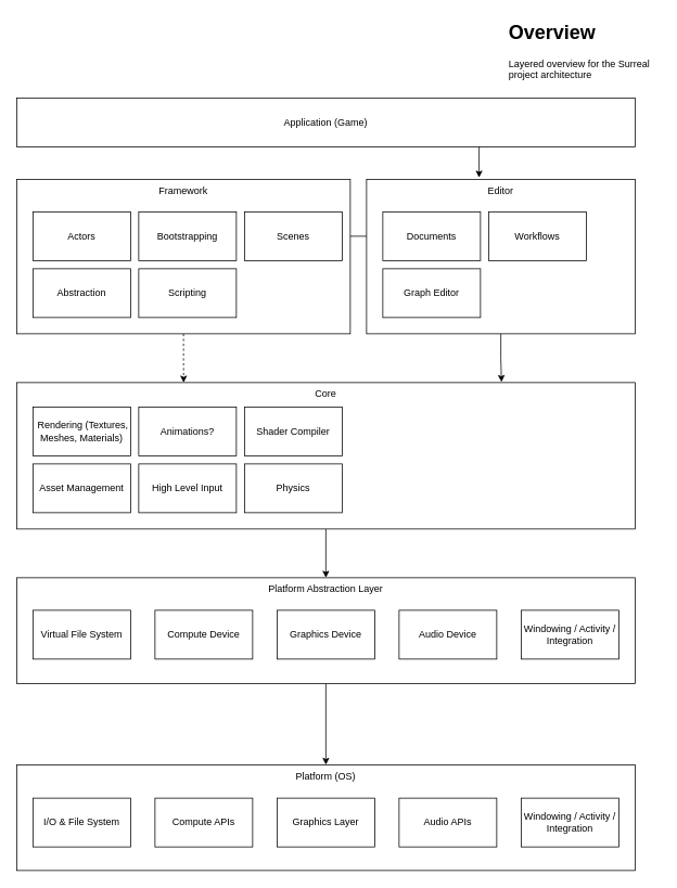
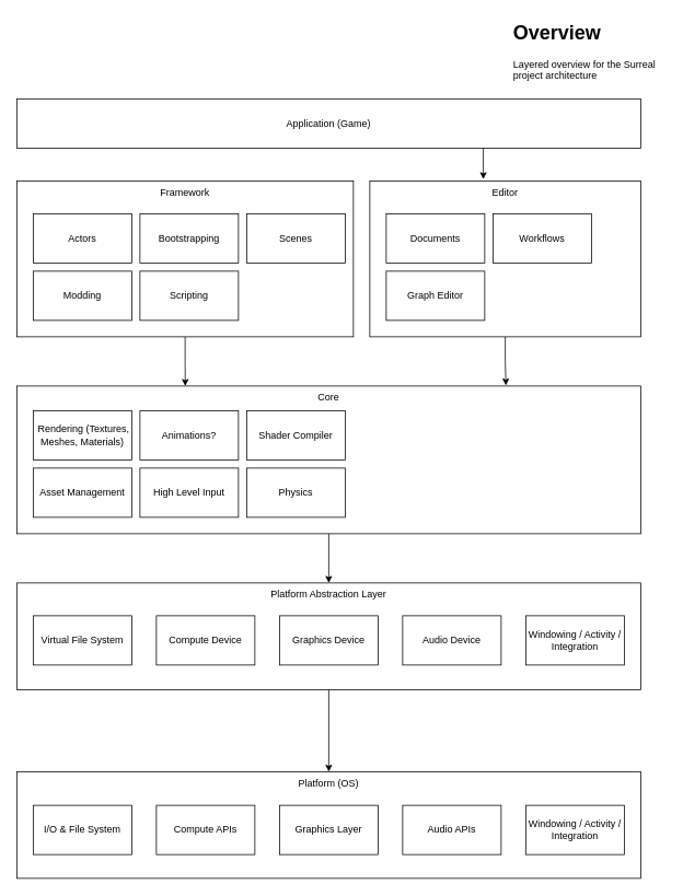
  <mxCell id="0" />
  <mxCell id="1" parent="0" />
  <mxCell id="2" style="edgeStyle=orthogonalEdgeStyle;rounded=0;orthogonalLoop=1;jettySize=auto;html=1;exitX=0.75;exitY=1;exitDx=0;exitDy=0;entryX=0.419;entryY=-0.011;entryDx=0;entryDy=0;entryPerimeter=0;" parent="1" source="3" target="42" edge="1"><mxGeometry relative="1" as="geometry" /></mxCell>
  <mxCell id="3" value="Application (Game)" style="rounded=0;whiteSpace=wrap;html=1;verticalAlign=middle;" parent="1" vertex="1"><mxGeometry x="20" y="120" width="760" height="60" as="geometry" /></mxCell>
- <mxCell id="4" style="edgeStyle=orthogonalEdgeStyle;rounded=0;orthogonalLoop=1;jettySize=auto;html=1;entryX=0.27;entryY=0;entryDx=0;entryDy=0;entryPerimeter=0;dashed=1;" parent="1" source="35" target="26" edge="1"><mxGeometry relative="1" as="geometry" /></mxCell>
+ <mxCell id="4" style="edgeStyle=orthogonalEdgeStyle;rounded=0;orthogonalLoop=1;jettySize=auto;html=1;entryX=0.27;entryY=0;entryDx=0;entryDy=0;entryPerimeter=0;" parent="1" source="35" target="26" edge="1"><mxGeometry relative="1" as="geometry" /></mxCell>
  <mxCell id="5" style="edgeStyle=orthogonalEdgeStyle;rounded=0;orthogonalLoop=1;jettySize=auto;html=1;exitX=0.5;exitY=1;exitDx=0;exitDy=0;entryX=0.5;entryY=0;entryDx=0;entryDy=0;" parent="1" source="17" target="8" edge="1"><mxGeometry relative="1" as="geometry"><mxPoint x="400" y="650" as="sourcePoint" /><mxPoint x="400" y="860" as="targetPoint" /></mxGeometry></mxCell>
  <mxCell id="6" value="&lt;h1&gt;Overview&lt;/h1&gt;&lt;p&gt;Layered overview for the Surreal project architecture&lt;/p&gt;" style="text;html=1;strokeColor=none;fillColor=none;spacing=5;spacingTop=-20;whiteSpace=wrap;overflow=hidden;rounded=0;" parent="1" vertex="1"><mxGeometry x="620" y="20" width="190" height="80" as="geometry" /></mxCell>
  <mxCell id="7" value="" style="group" parent="1" vertex="1" connectable="0"><mxGeometry x="20" y="940" width="760" height="130" as="geometry" /></mxCell>
  <mxCell id="8" value="Platform (OS)" style="rounded=0;whiteSpace=wrap;html=1;dropTarget=0;collapsible=0;comic=0;verticalAlign=top;" parent="7" vertex="1"><mxGeometry width="760" height="130" as="geometry"><mxRectangle x="40" y="550" width="110" height="20" as="alternateBounds" /></mxGeometry></mxCell>
  <mxCell id="9" value="Graphics Layer" style="rounded=0;whiteSpace=wrap;html=1;comic=0;" parent="7" vertex="1"><mxGeometry x="320" y="41" width="120" height="60" as="geometry" /></mxCell>
  <mxCell id="10" value="Audio APIs" style="rounded=0;whiteSpace=wrap;html=1;comic=0;" parent="7" vertex="1"><mxGeometry x="470" y="41" width="120" height="60" as="geometry" /></mxCell>
  <mxCell id="11" value="Windowing / Activity / Integration" style="rounded=0;whiteSpace=wrap;html=1;comic=0;" parent="7" vertex="1"><mxGeometry x="620" y="41" width="120" height="60" as="geometry" /></mxCell>
  <mxCell id="12" value="I/O &amp;amp; File System" style="rounded=0;whiteSpace=wrap;html=1;comic=0;" parent="7" vertex="1"><mxGeometry x="20" y="41" width="120" height="60" as="geometry" /></mxCell>
  <mxCell id="13" value="Compute APIs" style="rounded=0;whiteSpace=wrap;html=1;comic=0;" parent="7" vertex="1"><mxGeometry x="170" y="41" width="120" height="60" as="geometry" /></mxCell>
  <mxCell id="14" style="edgeStyle=orthogonalEdgeStyle;rounded=0;orthogonalLoop=1;jettySize=auto;html=1;entryX=0.784;entryY=-0.004;entryDx=0;entryDy=0;entryPerimeter=0;" parent="1" source="42" target="26" edge="1"><mxGeometry relative="1" as="geometry" /></mxCell>
  <mxCell id="15" value="" style="group" parent="1" vertex="1" connectable="0"><mxGeometry x="20" y="710" width="760" height="130" as="geometry" /></mxCell>
  <mxCell id="16" value="" style="group" parent="15" vertex="1" connectable="0"><mxGeometry width="760" height="130" as="geometry" /></mxCell>
  <mxCell id="17" value="Platform Abstraction Layer" style="rounded=0;whiteSpace=wrap;html=1;dropTarget=0;collapsible=0;comic=0;verticalAlign=top;" parent="16" vertex="1"><mxGeometry width="760" height="130" as="geometry"><mxRectangle x="40" y="550" width="110" height="20" as="alternateBounds" /></mxGeometry></mxCell>
  <mxCell id="18" value="Graphics Device" style="rounded=0;whiteSpace=wrap;html=1;comic=0;" parent="16" vertex="1"><mxGeometry x="320" y="40" width="120" height="60" as="geometry" /></mxCell>
  <mxCell id="19" value="Audio Device" style="rounded=0;whiteSpace=wrap;html=1;comic=0;" parent="16" vertex="1"><mxGeometry x="470" y="40" width="120" height="60" as="geometry" /></mxCell>
  <mxCell id="20" value="Windowing / Activity / Integration" style="rounded=0;whiteSpace=wrap;html=1;comic=0;" parent="16" vertex="1"><mxGeometry x="620" y="40" width="120" height="60" as="geometry" /></mxCell>
  <mxCell id="21" value="Virtual File System" style="rounded=0;whiteSpace=wrap;html=1;comic=0;" parent="16" vertex="1"><mxGeometry x="20" y="40" width="120" height="60" as="geometry" /></mxCell>
  <mxCell id="22" value="Compute Device" style="rounded=0;whiteSpace=wrap;html=1;comic=0;" parent="16" vertex="1"><mxGeometry x="170" y="40" width="120" height="60" as="geometry" /></mxCell>
  <mxCell id="23" style="edgeStyle=orthogonalEdgeStyle;rounded=0;orthogonalLoop=1;jettySize=auto;html=1;entryX=0.5;entryY=0;entryDx=0;entryDy=0;" parent="1" source="26" target="17" edge="1"><mxGeometry x="40" y="410" as="geometry"><mxPoint x="400" y="540" as="targetPoint" /></mxGeometry></mxCell>
  <mxCell id="24" value="" style="group" parent="1" vertex="1" connectable="0"><mxGeometry x="20" y="470" width="760" height="180" as="geometry" /></mxCell>
  <mxCell id="25" value="" style="group" parent="24" vertex="1" connectable="0"><mxGeometry width="760" height="180" as="geometry" /></mxCell>
  <mxCell id="26" value="Core" style="rounded=0;whiteSpace=wrap;html=1;verticalAlign=top;" parent="25" vertex="1"><mxGeometry width="760" height="180" as="geometry" /></mxCell>
  <mxCell id="27" value="&amp;nbsp;Rendering (Textures, Meshes, Materials)" style="rounded=0;whiteSpace=wrap;html=1;comic=0;" parent="25" vertex="1"><mxGeometry x="20" y="30" width="120" height="60" as="geometry" /></mxCell>
  <mxCell id="28" value="Asset Management" style="rounded=0;whiteSpace=wrap;html=1;comic=0;" parent="25" vertex="1"><mxGeometry x="20" y="100" width="120" height="60" as="geometry" /></mxCell>
  <mxCell id="29" value="Animations?" style="rounded=0;whiteSpace=wrap;html=1;comic=0;" parent="25" vertex="1"><mxGeometry x="150" y="30" width="120" height="60" as="geometry" /></mxCell>
  <mxCell id="30" value="High Level Input" style="rounded=0;whiteSpace=wrap;html=1;comic=0;" parent="25" vertex="1"><mxGeometry x="150" y="100" width="120" height="60" as="geometry" /></mxCell>
  <mxCell id="31" value="Shader Compiler" style="rounded=0;whiteSpace=wrap;html=1;comic=0;" parent="25" vertex="1"><mxGeometry x="280" y="30" width="120" height="60" as="geometry" /></mxCell>
  <mxCell id="32" value="Physics" style="rounded=0;whiteSpace=wrap;html=1;comic=0;" parent="25" vertex="1"><mxGeometry x="280" y="100" width="120" height="60" as="geometry" /></mxCell>
- <mxCell id="33" style="edgeStyle=orthogonalEdgeStyle;rounded=0;orthogonalLoop=1;jettySize=auto;html=1;entryX=1;entryY=0.5;entryDx=0;entryDy=0;" parent="1" source="44" target="40" edge="1"><mxGeometry relative="1" as="geometry" /></mxCell>
  <mxCell id="34" value="" style="group" vertex="1" connectable="0" parent="1"><mxGeometry x="20" y="220" width="410" height="190" as="geometry" /></mxCell>
  <mxCell id="35" value="Framework" style="rounded=0;whiteSpace=wrap;html=1;verticalAlign=top;" parent="34" vertex="1"><mxGeometry width="410" height="190" as="geometry" /></mxCell>
  <mxCell id="36" value="Actors" style="rounded=0;whiteSpace=wrap;html=1;comic=0;" parent="34" vertex="1"><mxGeometry x="20" y="40" width="120" height="60" as="geometry" /></mxCell>
  <mxCell id="37" value="Bootstrapping" style="rounded=0;whiteSpace=wrap;html=1;comic=0;" parent="34" vertex="1"><mxGeometry x="150" y="40" width="120" height="60" as="geometry" /></mxCell>
- <mxCell id="38" value="Abstraction" style="rounded=0;whiteSpace=wrap;html=1;comic=0;" parent="34" vertex="1"><mxGeometry x="20" y="110" width="120" height="60" as="geometry" /></mxCell>
+ <mxCell id="38" value="Modding" style="rounded=0;whiteSpace=wrap;html=1;comic=0;" parent="34" vertex="1"><mxGeometry x="20" y="110" width="120" height="60" as="geometry" /></mxCell>
  <mxCell id="39" value="Scripting" style="rounded=0;whiteSpace=wrap;html=1;comic=0;" parent="34" vertex="1"><mxGeometry x="150" y="110" width="120" height="60" as="geometry" /></mxCell>
  <mxCell id="40" value="Scenes" style="rounded=0;whiteSpace=wrap;html=1;comic=0;" parent="34" vertex="1"><mxGeometry x="280" y="40" width="120" height="60" as="geometry" /></mxCell>
  <mxCell id="41" value="" style="group" vertex="1" connectable="0" parent="1"><mxGeometry x="450" y="220" width="330" height="190" as="geometry" /></mxCell>
  <mxCell id="42" value="Editor" style="rounded=0;whiteSpace=wrap;html=1;verticalAlign=top;" parent="41" vertex="1"><mxGeometry width="330" height="190" as="geometry" /></mxCell>
  <mxCell id="43" value="Workflows" style="rounded=0;whiteSpace=wrap;html=1;comic=0;" parent="41" vertex="1"><mxGeometry x="150" y="40" width="120" height="60" as="geometry" /></mxCell>
  <mxCell id="44" value="Documents" style="rounded=0;whiteSpace=wrap;html=1;comic=0;" parent="41" vertex="1"><mxGeometry x="20" y="40" width="120" height="60" as="geometry" /></mxCell>
  <mxCell id="45" value="Graph Editor" style="rounded=0;whiteSpace=wrap;html=1;comic=0;" parent="41" vertex="1"><mxGeometry x="20" y="110" width="120" height="60" as="geometry" /></mxCell>
